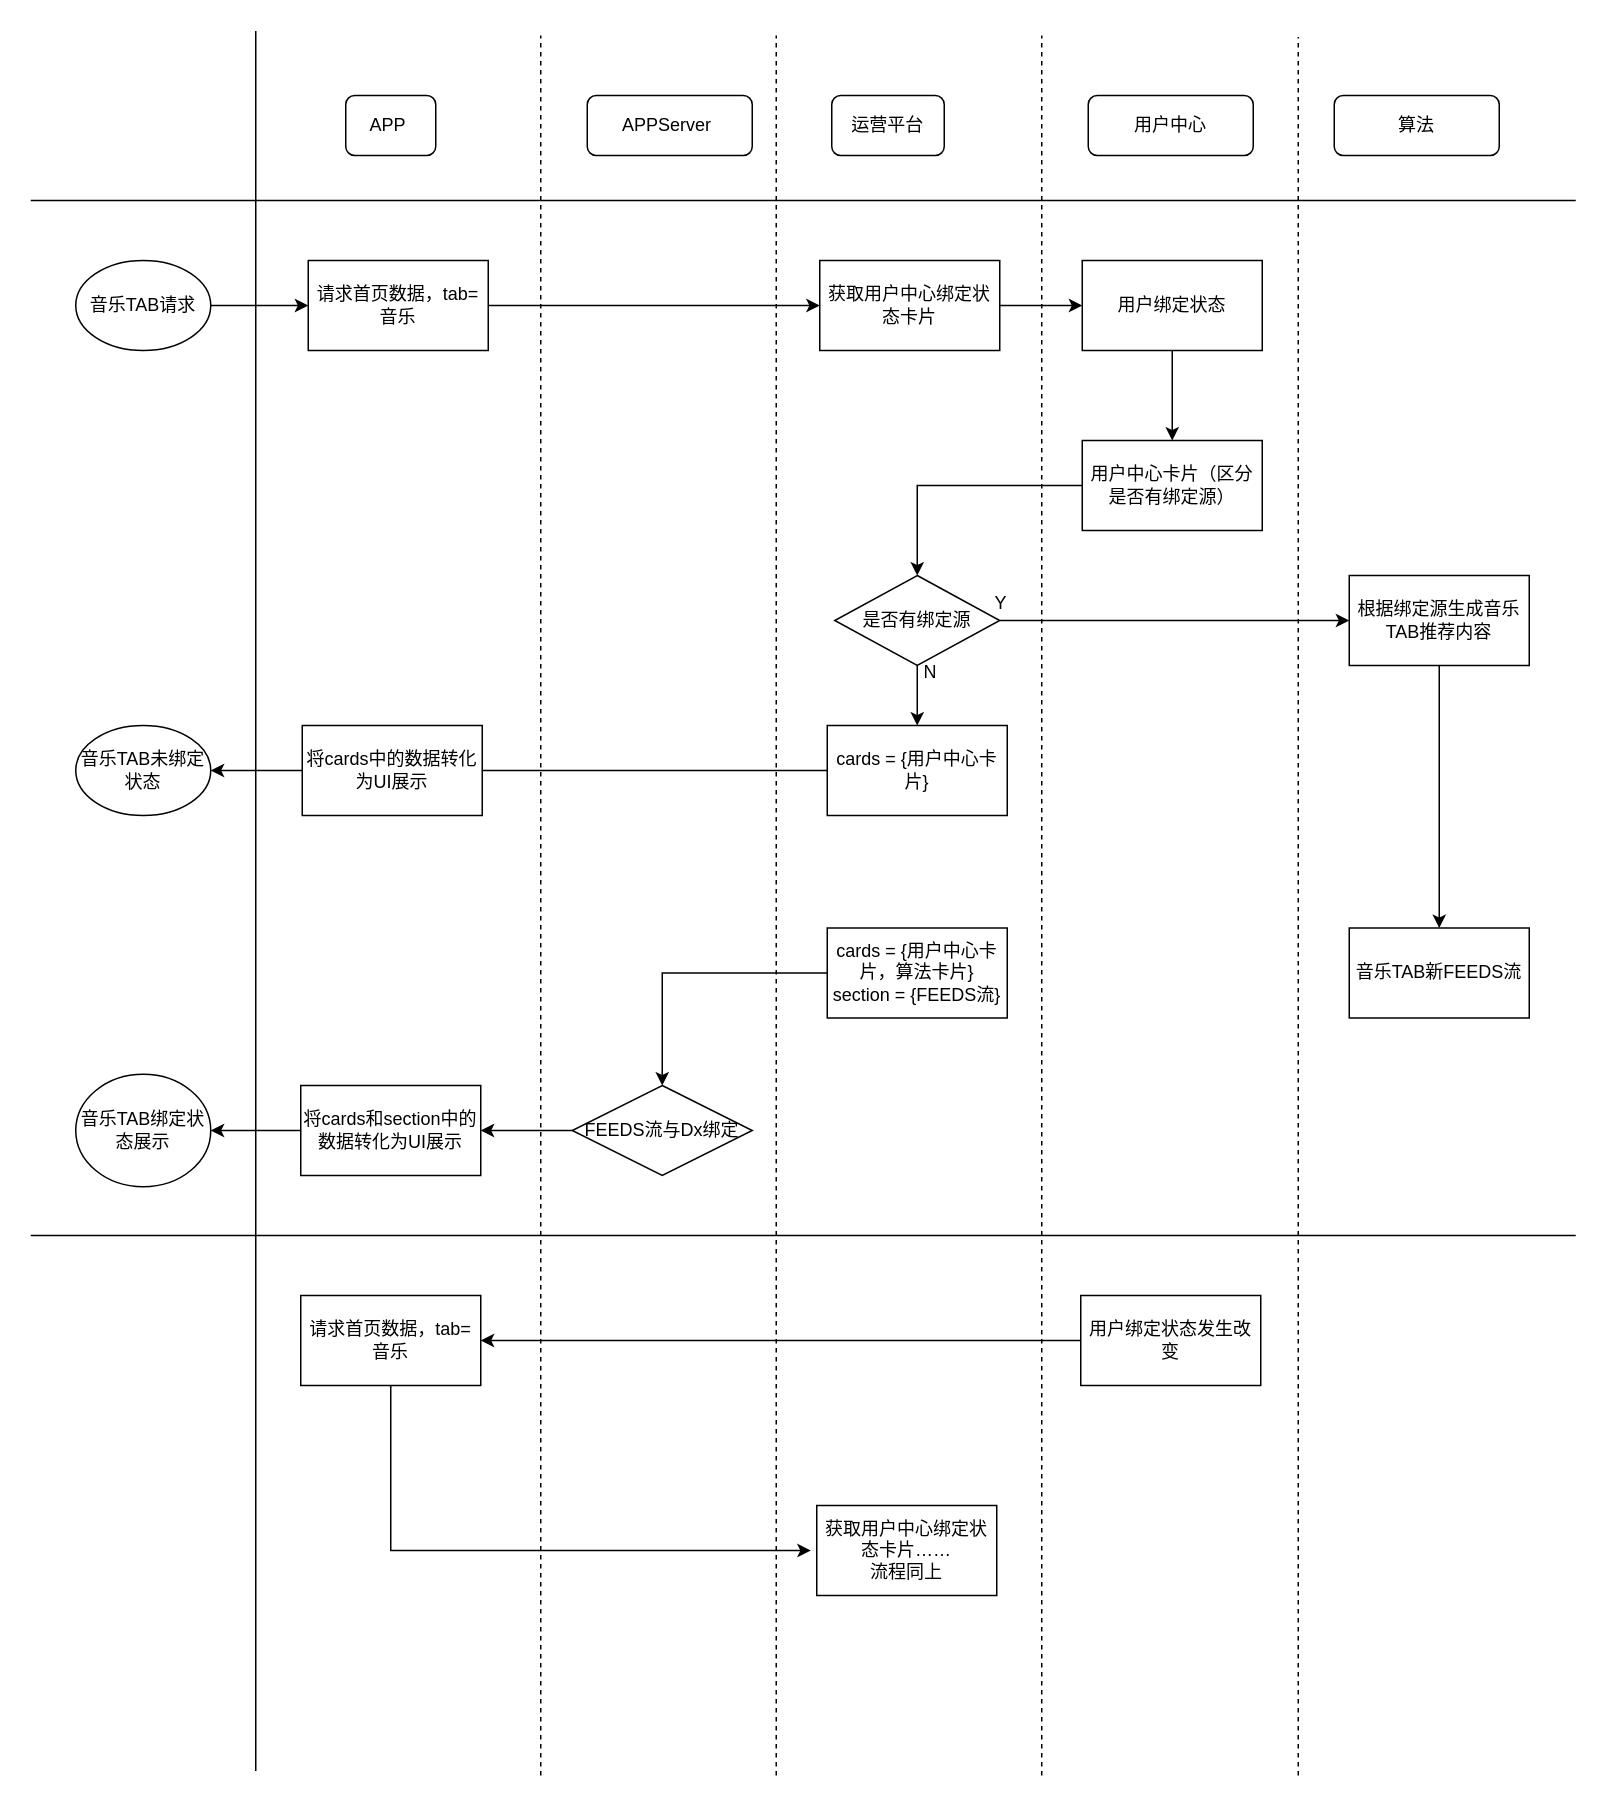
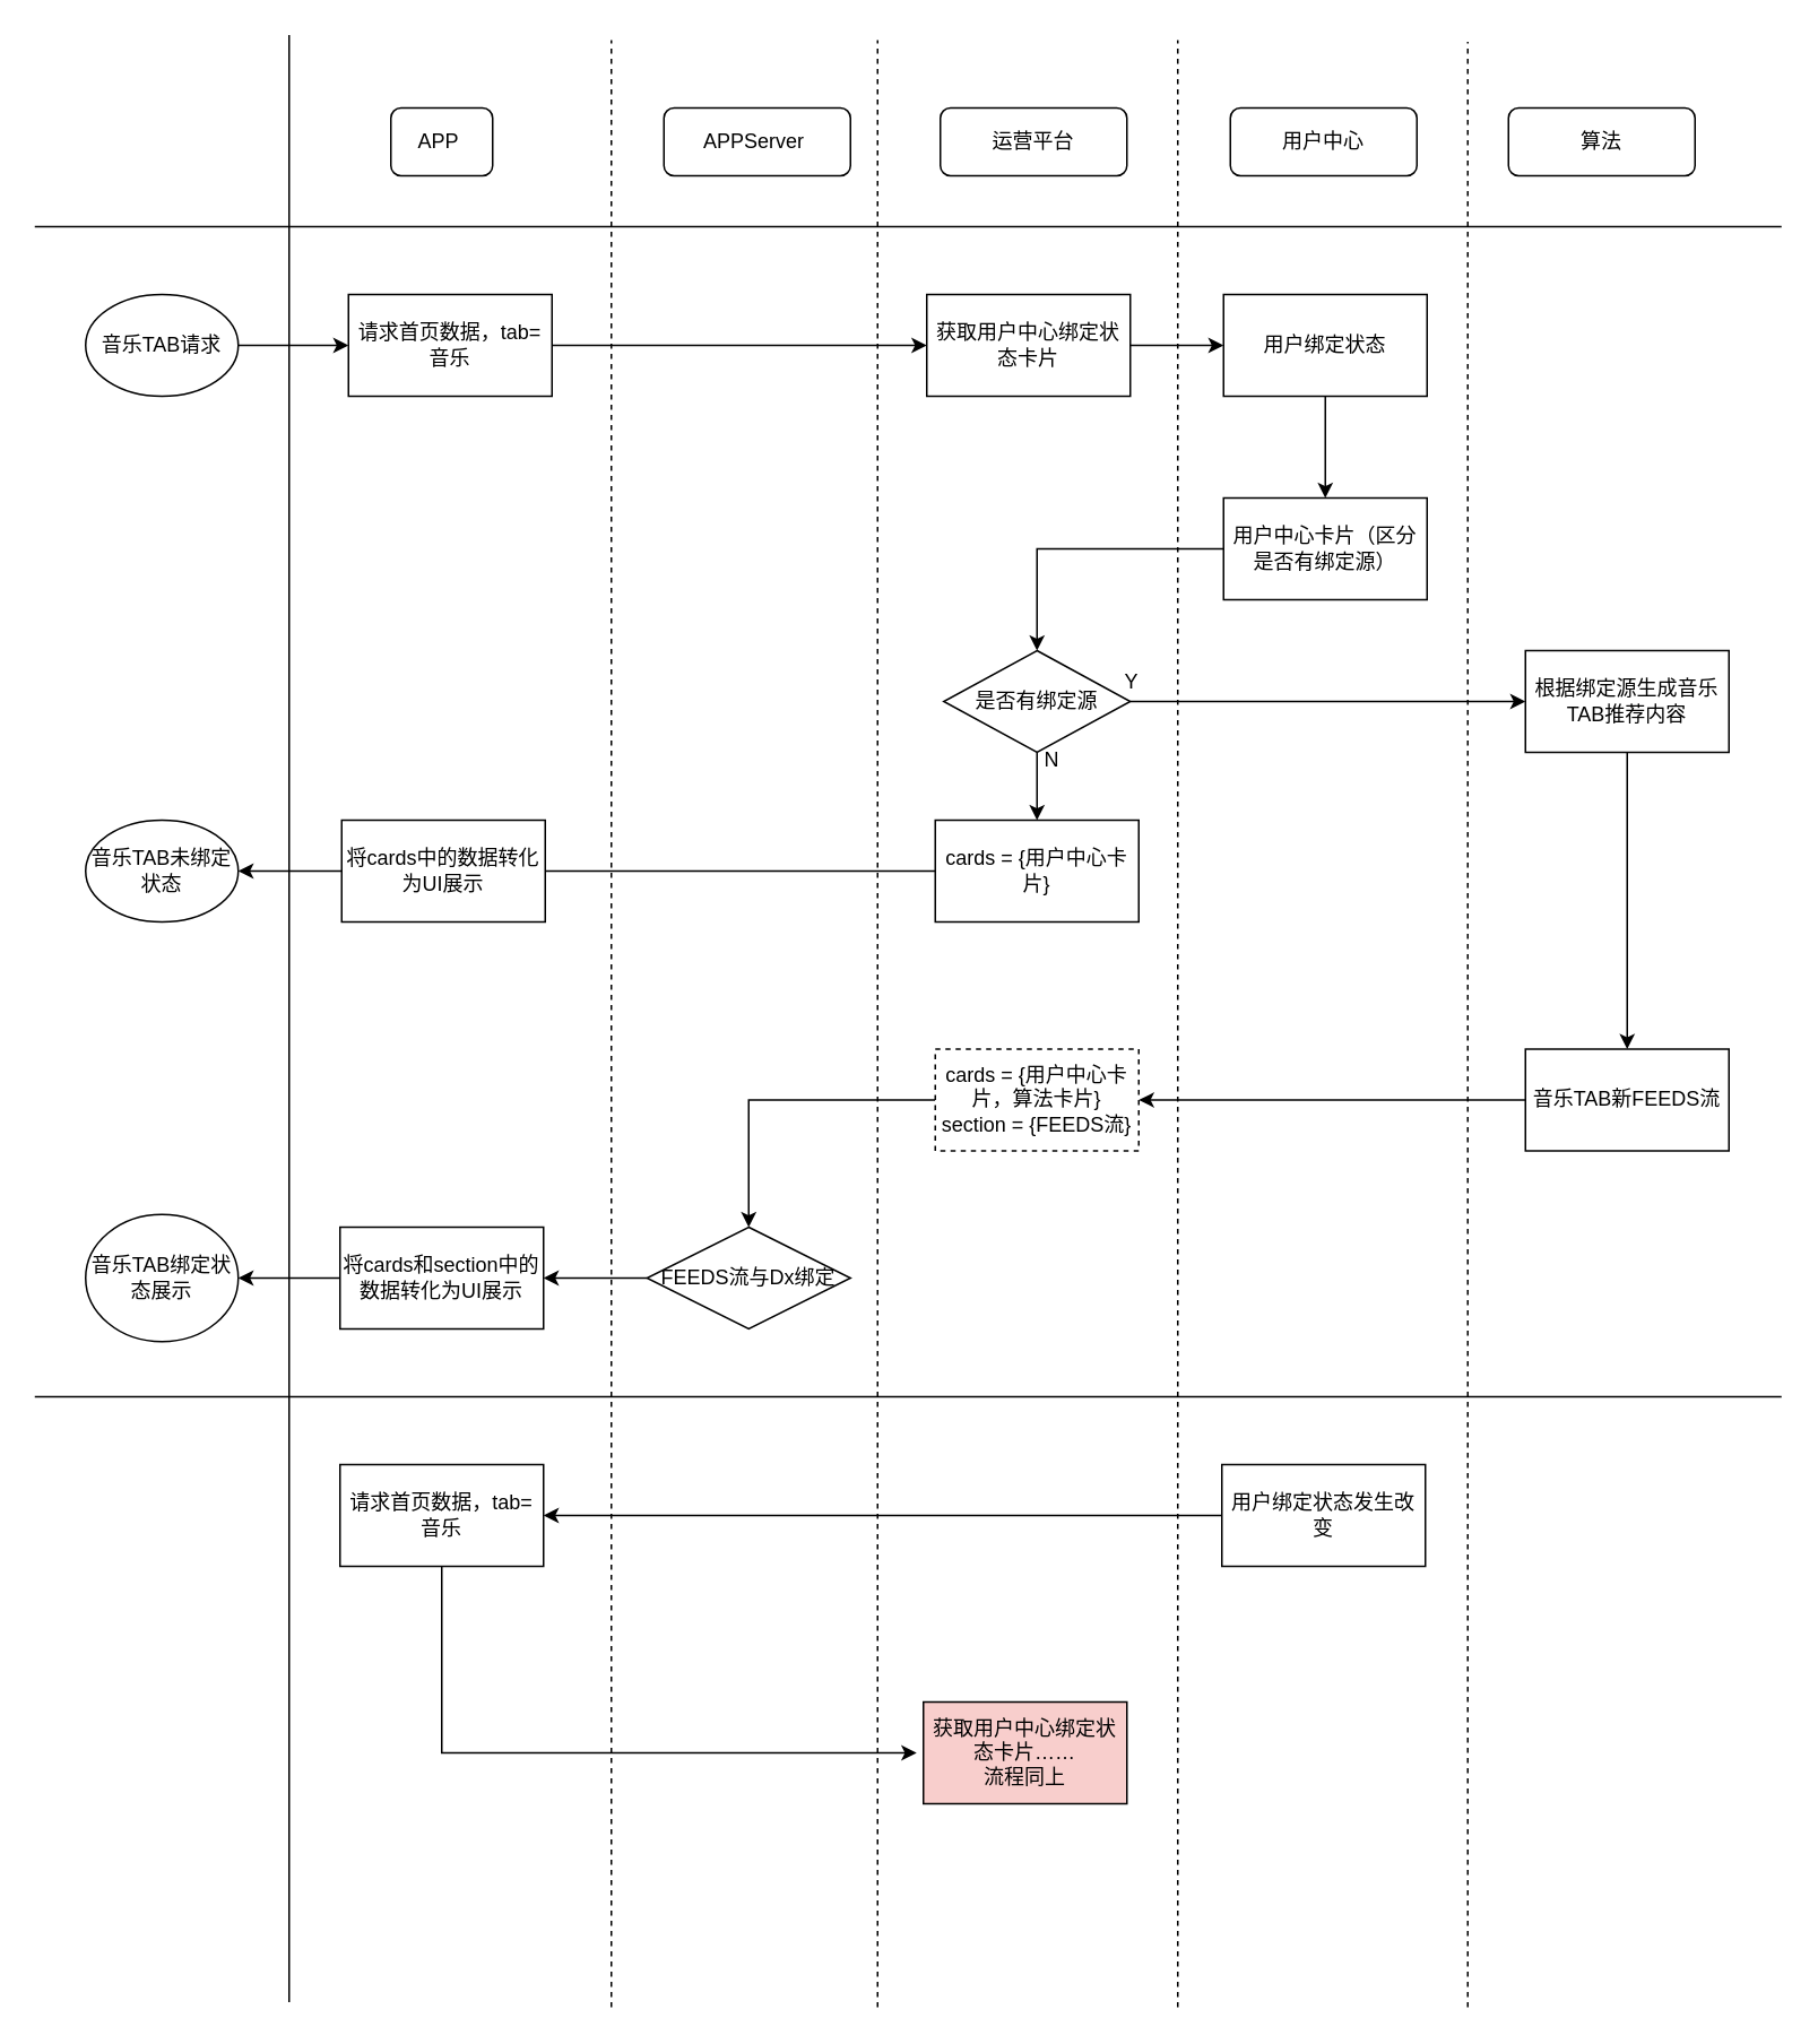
  <mxCell id="0" />
  <mxCell id="1" parent="0" />
  <mxCell id="2" value="APP&amp;nbsp;" style="rounded=1;whiteSpace=wrap;html=1;fontSize=12;glass=0;strokeWidth=1;shadow=0;" parent="1" vertex="1"><mxGeometry x="230" y="63" width="60" height="40" as="geometry" /></mxCell>
  <mxCell id="3" value="APPServer&amp;nbsp;" style="rounded=1;whiteSpace=wrap;html=1;fontSize=12;glass=0;strokeWidth=1;shadow=0;" vertex="1" parent="1"><mxGeometry x="391" y="63" width="110" height="40" as="geometry" /></mxCell>
- <mxCell id="4" value="运营平台" style="rounded=1;whiteSpace=wrap;html=1;fontSize=12;glass=0;strokeWidth=1;shadow=0;" vertex="1" parent="1"><mxGeometry x="554" y="63" width="75" height="40" as="geometry" /></mxCell>
+ <mxCell id="4" value="运营平台" style="rounded=1;whiteSpace=wrap;html=1;fontSize=12;glass=0;strokeWidth=1;shadow=0;" vertex="1" parent="1"><mxGeometry x="554" y="63" width="110" height="40" as="geometry" /></mxCell>
  <mxCell id="5" value="用户中心" style="rounded=1;whiteSpace=wrap;html=1;fontSize=12;glass=0;strokeWidth=1;shadow=0;" vertex="1" parent="1"><mxGeometry x="725" y="63" width="110" height="40" as="geometry" /></mxCell>
  <mxCell id="6" value="算法" style="rounded=1;whiteSpace=wrap;html=1;fontSize=12;glass=0;strokeWidth=1;shadow=0;" vertex="1" parent="1"><mxGeometry x="889" y="63" width="110" height="40" as="geometry" /></mxCell>
  <mxCell id="7" value="" style="endArrow=none;html=1;rounded=0;" edge="1" parent="1"><mxGeometry width="50" height="50" relative="1" as="geometry"><mxPoint x="20" y="133" as="sourcePoint" /><mxPoint x="1050" y="133" as="targetPoint" /></mxGeometry></mxCell>
  <mxCell id="8" value="" style="endArrow=none;html=1;rounded=0;" edge="1" parent="1"><mxGeometry width="50" height="50" relative="1" as="geometry"><mxPoint x="170" y="1180" as="sourcePoint" /><mxPoint x="170" y="20" as="targetPoint" /></mxGeometry></mxCell>
  <mxCell id="9" style="edgeStyle=orthogonalEdgeStyle;rounded=0;orthogonalLoop=1;jettySize=auto;html=1;entryX=0;entryY=0.5;entryDx=0;entryDy=0;" edge="1" parent="1" source="10" target="46"><mxGeometry relative="1" as="geometry" /></mxCell>
  <mxCell id="10" value="音乐TAB请求" style="ellipse;whiteSpace=wrap;html=1;" vertex="1" parent="1"><mxGeometry x="50" y="173" width="90" height="60" as="geometry" /></mxCell>
  <mxCell id="11" style="edgeStyle=orthogonalEdgeStyle;rounded=0;orthogonalLoop=1;jettySize=auto;html=1;entryX=0.5;entryY=0;entryDx=0;entryDy=0;" edge="1" parent="1" source="12" target="17"><mxGeometry relative="1" as="geometry" /></mxCell>
  <mxCell id="12" value="用户中心卡片（区分是否有绑定源）" style="rounded=0;whiteSpace=wrap;html=1;" vertex="1" parent="1"><mxGeometry x="721" y="293" width="120" height="60" as="geometry" /></mxCell>
  <mxCell id="13" style="edgeStyle=orthogonalEdgeStyle;rounded=0;orthogonalLoop=1;jettySize=auto;html=1;entryX=0;entryY=0.5;entryDx=0;entryDy=0;" edge="1" parent="1" source="14" target="29"><mxGeometry relative="1" as="geometry" /></mxCell>
  <mxCell id="14" value="获取用户中心绑定状态卡片" style="rounded=0;whiteSpace=wrap;html=1;" vertex="1" parent="1"><mxGeometry x="546" y="173" width="120" height="60" as="geometry" /></mxCell>
  <mxCell id="15" style="edgeStyle=orthogonalEdgeStyle;rounded=0;orthogonalLoop=1;jettySize=auto;html=1;entryX=0.5;entryY=0;entryDx=0;entryDy=0;" edge="1" parent="1" source="17" target="27"><mxGeometry relative="1" as="geometry" /></mxCell>
  <mxCell id="16" style="edgeStyle=orthogonalEdgeStyle;rounded=0;orthogonalLoop=1;jettySize=auto;html=1;entryX=0;entryY=0.5;entryDx=0;entryDy=0;" edge="1" parent="1" source="17" target="19"><mxGeometry relative="1" as="geometry" /></mxCell>
  <mxCell id="17" value="是否有绑定源" style="rhombus;whiteSpace=wrap;html=1;" vertex="1" parent="1"><mxGeometry x="556" y="383" width="110" height="60" as="geometry" /></mxCell>
  <mxCell id="18" style="edgeStyle=orthogonalEdgeStyle;rounded=0;orthogonalLoop=1;jettySize=auto;html=1;entryX=0.5;entryY=0;entryDx=0;entryDy=0;" edge="1" parent="1" source="19" target="25"><mxGeometry relative="1" as="geometry" /></mxCell>
  <mxCell id="19" value="根据绑定源生成音乐TAB推荐内容" style="rounded=0;whiteSpace=wrap;html=1;" vertex="1" parent="1"><mxGeometry x="899" y="383" width="120" height="60" as="geometry" /></mxCell>
  <mxCell id="20" style="edgeStyle=orthogonalEdgeStyle;rounded=0;orthogonalLoop=1;jettySize=auto;html=1;entryX=0.5;entryY=0;entryDx=0;entryDy=0;" edge="1" parent="1" source="21" target="23"><mxGeometry relative="1" as="geometry" /></mxCell>
- <mxCell id="21" value="cards = {用户中心卡片，算法卡片}&lt;br&gt;section = {FEEDS流}" style="rounded=0;whiteSpace=wrap;html=1;" vertex="1" parent="1"><mxGeometry x="551" y="618" width="120" height="60" as="geometry" /></mxCell>
+ <mxCell id="21" value="cards = {用户中心卡片，算法卡片}&lt;br&gt;section = {FEEDS流}" style="rounded=0;whiteSpace=wrap;html=1;dashed=1;" vertex="1" parent="1"><mxGeometry x="551" y="618" width="120" height="60" as="geometry" /></mxCell>
  <mxCell id="22" style="edgeStyle=orthogonalEdgeStyle;rounded=0;orthogonalLoop=1;jettySize=auto;html=1;" edge="1" parent="1" source="23"><mxGeometry relative="1" as="geometry"><mxPoint x="320" y="753" as="targetPoint" /></mxGeometry></mxCell>
  <mxCell id="23" value="FEEDS流与Dx绑定" style="rhombus;whiteSpace=wrap;html=1;" vertex="1" parent="1"><mxGeometry x="381" y="723" width="120" height="60" as="geometry" /></mxCell>
+ <mxCell id="24" style="edgeStyle=orthogonalEdgeStyle;rounded=0;orthogonalLoop=1;jettySize=auto;html=1;entryX=1;entryY=0.5;entryDx=0;entryDy=0;" edge="1" parent="1" source="25" target="21"><mxGeometry relative="1" as="geometry" /></mxCell>
  <mxCell id="25" value="音乐TAB新FEEDS流" style="rounded=0;whiteSpace=wrap;html=1;" vertex="1" parent="1"><mxGeometry x="899" y="618" width="120" height="60" as="geometry" /></mxCell>
  <mxCell id="26" style="edgeStyle=orthogonalEdgeStyle;rounded=0;orthogonalLoop=1;jettySize=auto;html=1;entryX=1;entryY=0.5;entryDx=0;entryDy=0;endArrow=none;" edge="1" parent="1" source="27" target="35"><mxGeometry relative="1" as="geometry" /></mxCell>
  <mxCell id="27" value="cards = {用户中心卡片}" style="rounded=0;whiteSpace=wrap;html=1;" vertex="1" parent="1"><mxGeometry x="551" y="483" width="120" height="60" as="geometry" /></mxCell>
  <mxCell id="28" style="edgeStyle=orthogonalEdgeStyle;rounded=0;orthogonalLoop=1;jettySize=auto;html=1;entryX=0.5;entryY=0;entryDx=0;entryDy=0;" edge="1" parent="1" source="29" target="12"><mxGeometry relative="1" as="geometry" /></mxCell>
  <mxCell id="29" value="用户绑定状态" style="rounded=0;whiteSpace=wrap;html=1;" vertex="1" parent="1"><mxGeometry x="721" y="173" width="120" height="60" as="geometry" /></mxCell>
  <mxCell id="30" value="" style="endArrow=none;html=1;rounded=0;dashed=1;" edge="1" parent="1"><mxGeometry width="50" height="50" relative="1" as="geometry"><mxPoint x="517" y="1183" as="sourcePoint" /><mxPoint x="517" y="23" as="targetPoint" /></mxGeometry></mxCell>
  <mxCell id="31" value="" style="endArrow=none;html=1;rounded=0;dashed=1;" edge="1" parent="1"><mxGeometry width="50" height="50" relative="1" as="geometry"><mxPoint x="694" y="1183" as="sourcePoint" /><mxPoint x="694" y="23" as="targetPoint" /></mxGeometry></mxCell>
  <mxCell id="32" value="" style="endArrow=none;html=1;rounded=0;dashed=1;" edge="1" parent="1"><mxGeometry width="50" height="50" relative="1" as="geometry"><mxPoint x="865" y="1183" as="sourcePoint" /><mxPoint x="865" y="24" as="targetPoint" /></mxGeometry></mxCell>
  <mxCell id="33" value="Y" style="text;html=1;strokeColor=none;fillColor=none;align=center;verticalAlign=middle;whiteSpace=wrap;rounded=0;" vertex="1" parent="1"><mxGeometry x="637" y="387" width="60" height="30" as="geometry" /></mxCell>
  <mxCell id="34" style="edgeStyle=orthogonalEdgeStyle;rounded=0;orthogonalLoop=1;jettySize=auto;html=1;entryX=1;entryY=0.5;entryDx=0;entryDy=0;" edge="1" parent="1" source="35" target="36"><mxGeometry relative="1" as="geometry" /></mxCell>
  <mxCell id="35" value="将cards中的数据转化为UI展示" style="rounded=0;whiteSpace=wrap;html=1;" vertex="1" parent="1"><mxGeometry x="201" y="483" width="120" height="60" as="geometry" /></mxCell>
  <mxCell id="36" value="音乐TAB未绑定状态" style="ellipse;whiteSpace=wrap;html=1;" vertex="1" parent="1"><mxGeometry x="50" y="483" width="90" height="60" as="geometry" /></mxCell>
  <mxCell id="37" value="音乐TAB绑定状态展示" style="ellipse;whiteSpace=wrap;html=1;" vertex="1" parent="1"><mxGeometry x="50" y="715.5" width="90" height="75" as="geometry" /></mxCell>
  <mxCell id="38" style="edgeStyle=orthogonalEdgeStyle;rounded=0;orthogonalLoop=1;jettySize=auto;html=1;entryX=1;entryY=0.5;entryDx=0;entryDy=0;" edge="1" parent="1" source="39" target="37"><mxGeometry relative="1" as="geometry" /></mxCell>
  <mxCell id="39" value="将cards和section中的数据转化为UI展示" style="rounded=0;whiteSpace=wrap;html=1;" vertex="1" parent="1"><mxGeometry x="200" y="723" width="120" height="60" as="geometry" /></mxCell>
  <mxCell id="40" value="" style="endArrow=none;html=1;rounded=0;" edge="1" parent="1"><mxGeometry width="50" height="50" relative="1" as="geometry"><mxPoint x="20" y="823" as="sourcePoint" /><mxPoint x="1050" y="823" as="targetPoint" /></mxGeometry></mxCell>
  <mxCell id="41" value="" style="endArrow=none;html=1;rounded=0;dashed=1;" edge="1" parent="1"><mxGeometry width="50" height="50" relative="1" as="geometry"><mxPoint x="360" y="1183" as="sourcePoint" /><mxPoint x="360" y="23" as="targetPoint" /></mxGeometry></mxCell>
  <mxCell id="42" value="N" style="text;html=1;strokeColor=none;fillColor=none;align=center;verticalAlign=middle;whiteSpace=wrap;rounded=0;" vertex="1" parent="1"><mxGeometry x="590" y="433" width="60" height="30" as="geometry" /></mxCell>
  <mxCell id="43" style="edgeStyle=orthogonalEdgeStyle;rounded=0;orthogonalLoop=1;jettySize=auto;html=1;entryX=1;entryY=0.5;entryDx=0;entryDy=0;" edge="1" parent="1" source="44" target="48"><mxGeometry relative="1" as="geometry" /></mxCell>
  <mxCell id="44" value="用户绑定状态发生改变" style="rounded=0;whiteSpace=wrap;html=1;" vertex="1" parent="1"><mxGeometry x="720" y="863" width="120" height="60" as="geometry" /></mxCell>
  <mxCell id="45" style="edgeStyle=orthogonalEdgeStyle;rounded=0;orthogonalLoop=1;jettySize=auto;html=1;entryX=0;entryY=0.5;entryDx=0;entryDy=0;" edge="1" parent="1" source="46" target="14"><mxGeometry relative="1" as="geometry" /></mxCell>
  <mxCell id="46" value="请求首页数据，tab=音乐" style="rounded=0;whiteSpace=wrap;html=1;" vertex="1" parent="1"><mxGeometry x="205" y="173" width="120" height="60" as="geometry" /></mxCell>
  <mxCell id="47" style="edgeStyle=orthogonalEdgeStyle;rounded=0;orthogonalLoop=1;jettySize=auto;html=1;" edge="1" parent="1" source="48"><mxGeometry relative="1" as="geometry"><mxPoint x="540" y="1033" as="targetPoint" /><Array as="points"><mxPoint x="260" y="1033" /></Array></mxGeometry></mxCell>
  <mxCell id="48" value="请求首页数据，tab=音乐" style="rounded=0;whiteSpace=wrap;html=1;" vertex="1" parent="1"><mxGeometry x="200" y="863" width="120" height="60" as="geometry" /></mxCell>
- <mxCell id="49" value="获取用户中心绑定状态卡片……&lt;br&gt;流程同上" style="rounded=0;whiteSpace=wrap;html=1;" vertex="1" parent="1"><mxGeometry x="544" y="1003" width="120" height="60" as="geometry" /></mxCell>
+ <mxCell id="49" value="获取用户中心绑定状态卡片……&lt;br&gt;流程同上" style="rounded=0;whiteSpace=wrap;html=1;fillColor=#f8cecc;" vertex="1" parent="1"><mxGeometry x="544" y="1003" width="120" height="60" as="geometry" /></mxCell>
